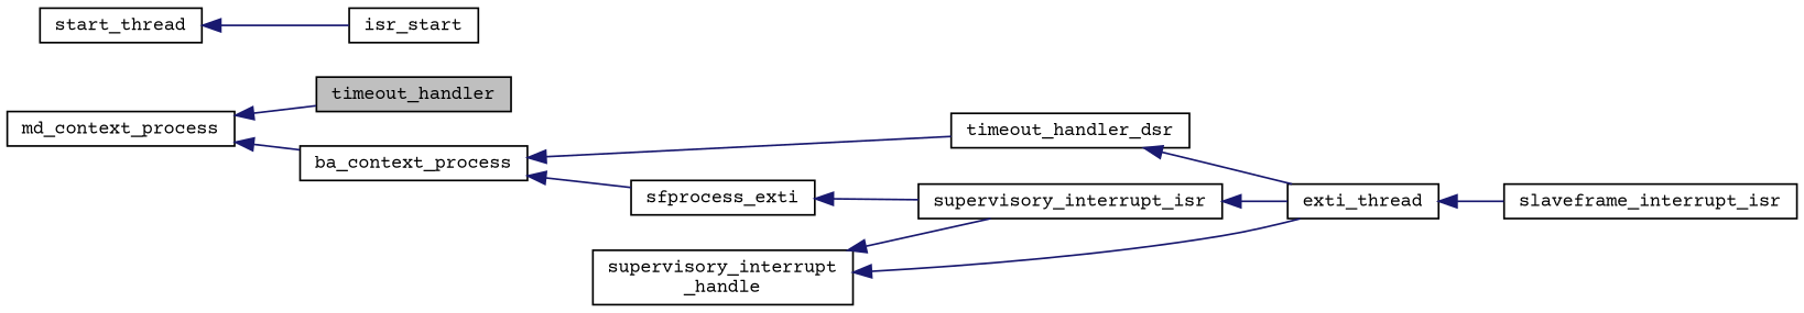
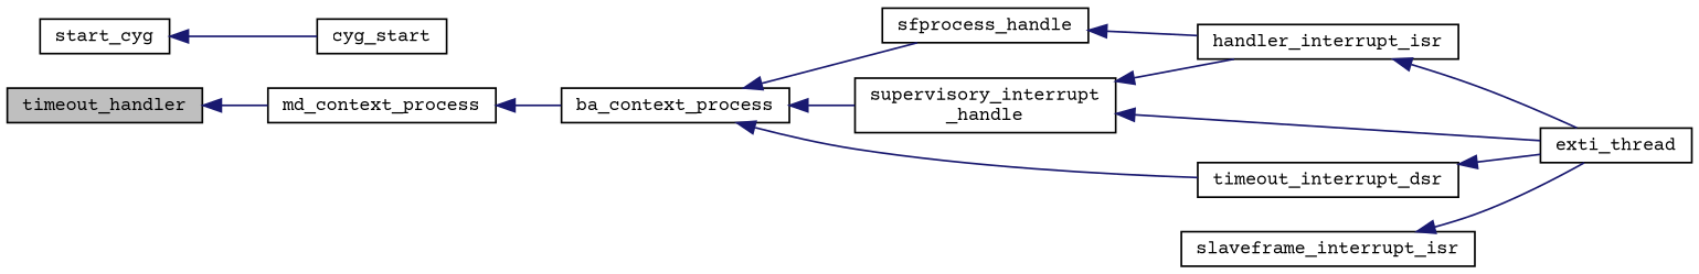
  digraph {
    fontname="Courier Prime"
    rankdir=LR
    node [color=black fillcolor=white fontname="Courier Prime" fontsize=10 shape=record style=filled]
    edge [color=midnightblue dir=back fontname="Courier Prime" fontsize=10 labelfontname=Helvetica labelfontsize=10 style=solid]
    n1 [fillcolor=grey75 fontcolor=black height=0.2 label=timeout_handler width=0.4]
    n2 [height=0.2 label=md_context_process width=0.4]
    n3 [height=0.2 label=ba_context_process width=0.4]
-   n4 [height=0.2 label=sfprocess_exti width=0.4]
+   n4 [height=0.2 label=sfprocess_handle width=0.4]
    n5 [height=0.2 label="supervisory_interrupt\l_handle" width=0.4]
-   n6 [height=0.2 label=timeout_handler_dsr width=0.4]
-   n7 [height=0.2 label=supervisory_interrupt_isr width=0.4]
+   n6 [height=0.2 label=timeout_interrupt_dsr width=0.4]
+   n7 [height=0.2 label=handler_interrupt_isr width=0.4]
    n8 [height=0.2 label=exti_thread width=0.4]
    n9 [height=0.2 label=slaveframe_interrupt_isr width=0.4]
-   n10 [height=0.2 label=start_thread width=0.4]
-   n11 [height=0.2 label=isr_start width=0.4]
-   n2 -> n1
+   n10 [height=0.2 label=start_cyg width=0.4]
+   n11 [height=0.2 label=cyg_start width=0.4]
+   n1 -> n2
    n2 -> n3
    n3 -> n4
+   n3 -> n5
    n3 -> n6
    n4 -> n7
    n5 -> n7
    n5 -> n8
    n6 -> n8
    n7 -> n8
-   n8 -> n9
+   n9 -> n8
    n10 -> n11
  }
